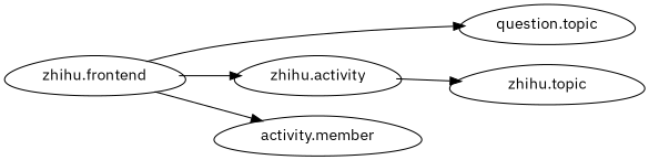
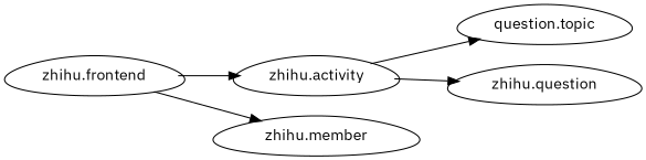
  digraph {
    fontname="IBM Plex Sans"
    rankdir=LR
    node [fontname="IBM Plex Sans" shape=egg]
    edge [fontname="IBM Plex Sans"]
    "zhihu.frontend"
    "zhihu.activity"
    n3 [label="question.topic"]
-   "zhihu.member" [label="activity.member"]
-   "zhihu.question" [label="zhihu.topic"]
+   "zhihu.member"
+   "zhihu.question"
    "zhihu.frontend" -> "zhihu.activity"
-   "zhihu.frontend" -> n3
+   "zhihu.activity" -> n3
    "zhihu.frontend" -> "zhihu.member"
    "zhihu.activity" -> "zhihu.question"
  }
